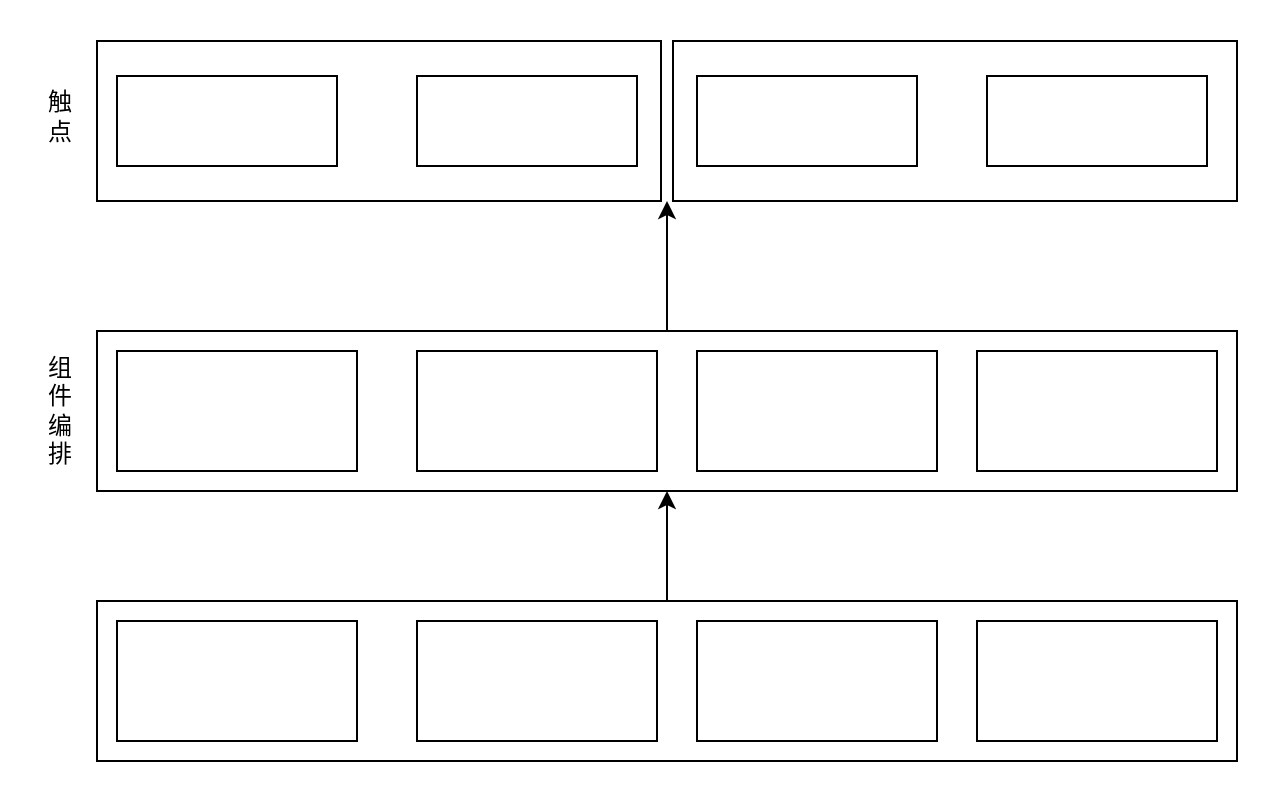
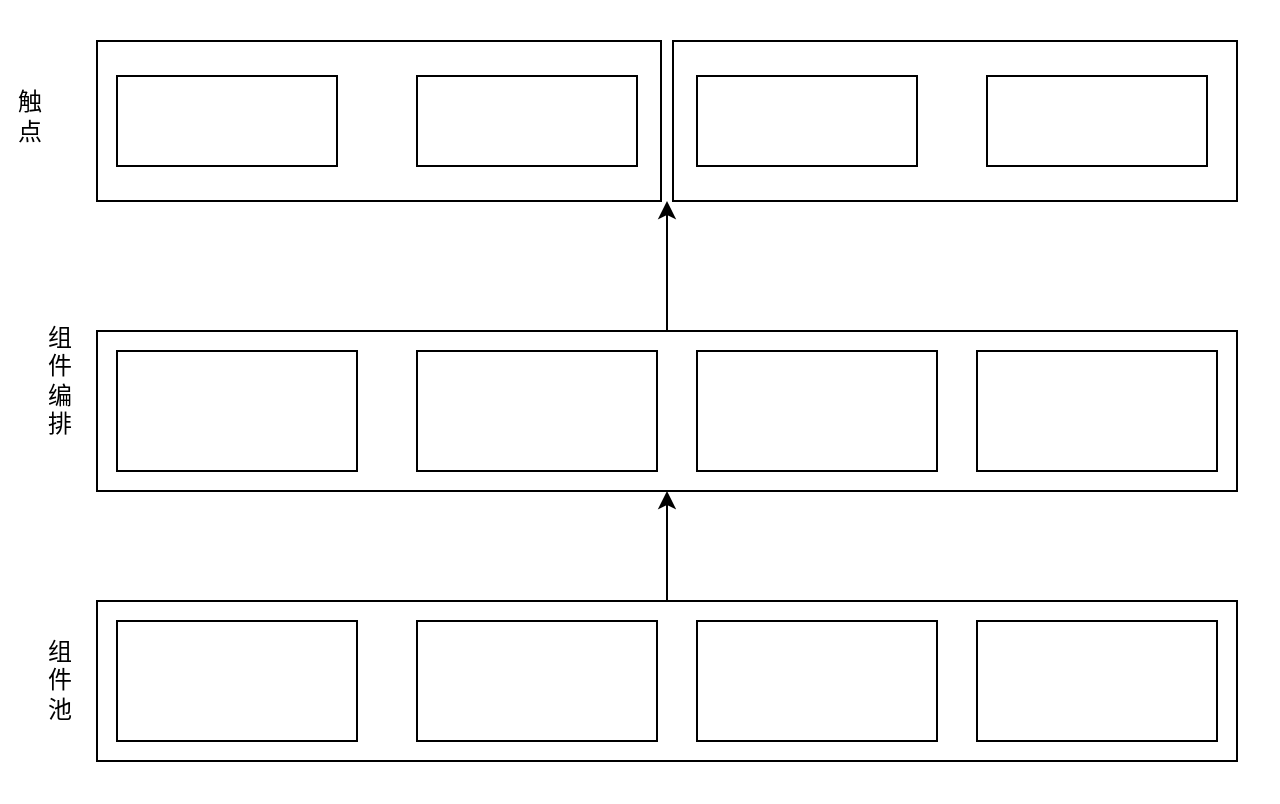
  <mxCell id="0" />
  <mxCell id="1" parent="0" />
  <mxCell id="2" value="" style="rounded=0;whiteSpace=wrap;html=1;" vertex="1" parent="1"><mxGeometry x="336" y="20" width="282" height="80" as="geometry" /></mxCell>
  <mxCell id="3" style="edgeStyle=orthogonalEdgeStyle;rounded=0;orthogonalLoop=1;jettySize=auto;html=1;exitX=0.5;exitY=0;exitDx=0;exitDy=0;entryX=0.5;entryY=1;entryDx=0;entryDy=0;" edge="1" parent="1" source="4" target="10"><mxGeometry relative="1" as="geometry" /></mxCell>
  <mxCell id="4" value="" style="rounded=0;whiteSpace=wrap;html=1;" vertex="1" parent="1"><mxGeometry x="48" y="300" width="570" height="80" as="geometry" /></mxCell>
  <mxCell id="5" value="" style="rounded=0;whiteSpace=wrap;html=1;" vertex="1" parent="1"><mxGeometry x="58" y="310" width="120" height="60" as="geometry" /></mxCell>
  <mxCell id="6" value="" style="rounded=0;whiteSpace=wrap;html=1;" vertex="1" parent="1"><mxGeometry x="208" y="310" width="120" height="60" as="geometry" /></mxCell>
  <mxCell id="7" value="" style="rounded=0;whiteSpace=wrap;html=1;" vertex="1" parent="1"><mxGeometry x="348" y="310" width="120" height="60" as="geometry" /></mxCell>
  <mxCell id="8" value="" style="rounded=0;whiteSpace=wrap;html=1;" vertex="1" parent="1"><mxGeometry x="488" y="310" width="120" height="60" as="geometry" /></mxCell>
  <mxCell id="9" value="" style="edgeStyle=orthogonalEdgeStyle;rounded=0;orthogonalLoop=1;jettySize=auto;html=1;" edge="1" parent="1" source="10"><mxGeometry relative="1" as="geometry"><mxPoint x="333" y="100" as="targetPoint" /></mxGeometry></mxCell>
  <mxCell id="10" value="" style="rounded=0;whiteSpace=wrap;html=1;" vertex="1" parent="1"><mxGeometry x="48" y="165" width="570" height="80" as="geometry" /></mxCell>
  <mxCell id="11" value="" style="rounded=0;whiteSpace=wrap;html=1;" vertex="1" parent="1"><mxGeometry x="58" y="175" width="120" height="60" as="geometry" /></mxCell>
  <mxCell id="12" value="" style="rounded=0;whiteSpace=wrap;html=1;" vertex="1" parent="1"><mxGeometry x="208" y="175" width="120" height="60" as="geometry" /></mxCell>
  <mxCell id="13" value="" style="rounded=0;whiteSpace=wrap;html=1;" vertex="1" parent="1"><mxGeometry x="348" y="175" width="120" height="60" as="geometry" /></mxCell>
  <mxCell id="14" value="" style="rounded=0;whiteSpace=wrap;html=1;" vertex="1" parent="1"><mxGeometry x="488" y="175" width="120" height="60" as="geometry" /></mxCell>
- <mxCell id="16" value="&lt;br&gt;组件编排" style="text;html=1;strokeColor=none;fillColor=none;align=center;verticalAlign=middle;whiteSpace=wrap;rounded=0;" vertex="1" parent="1"><mxGeometry x="20" y="160" width="20" height="75" as="geometry" /></mxCell>
+ <mxCell id="15" value="组件&lt;br&gt;池" style="text;html=1;strokeColor=none;fillColor=none;align=center;verticalAlign=middle;whiteSpace=wrap;rounded=0;" vertex="1" parent="1"><mxGeometry x="20" y="302.5" width="20" height="75" as="geometry" /></mxCell>
+ <mxCell id="16" value="&lt;br&gt;组件编排" style="text;html=1;strokeColor=none;fillColor=none;align=center;verticalAlign=middle;whiteSpace=wrap;rounded=0;" vertex="1" parent="1"><mxGeometry x="20" y="145" width="20" height="75" as="geometry" /></mxCell>
  <mxCell id="17" value="" style="rounded=0;whiteSpace=wrap;html=1;" vertex="1" parent="1"><mxGeometry x="48" y="20" width="282" height="80" as="geometry" /></mxCell>
  <mxCell id="18" value="" style="rounded=0;whiteSpace=wrap;html=1;" vertex="1" parent="1"><mxGeometry x="58" y="37.5" width="110" height="45" as="geometry" /></mxCell>
- <mxCell id="19" value="触点" style="text;html=1;strokeColor=none;fillColor=none;align=center;verticalAlign=middle;whiteSpace=wrap;rounded=0;" vertex="1" parent="1"><mxGeometry x="20" y="20" width="20" height="75" as="geometry" /></mxCell>
+ <mxCell id="19" value="触点" style="text;html=1;strokeColor=none;fillColor=none;align=center;verticalAlign=middle;whiteSpace=wrap;rounded=0;" vertex="1" parent="1"><mxGeometry x="5" y="20" width="20" height="75" as="geometry" /></mxCell>
  <mxCell id="20" value="" style="rounded=0;whiteSpace=wrap;html=1;" vertex="1" parent="1"><mxGeometry x="208" y="37.5" width="110" height="45" as="geometry" /></mxCell>
  <mxCell id="21" value="" style="rounded=0;whiteSpace=wrap;html=1;" vertex="1" parent="1"><mxGeometry x="348" y="37.5" width="110" height="45" as="geometry" /></mxCell>
  <mxCell id="22" value="" style="rounded=0;whiteSpace=wrap;html=1;" vertex="1" parent="1"><mxGeometry x="493" y="37.5" width="110" height="45" as="geometry" /></mxCell>
